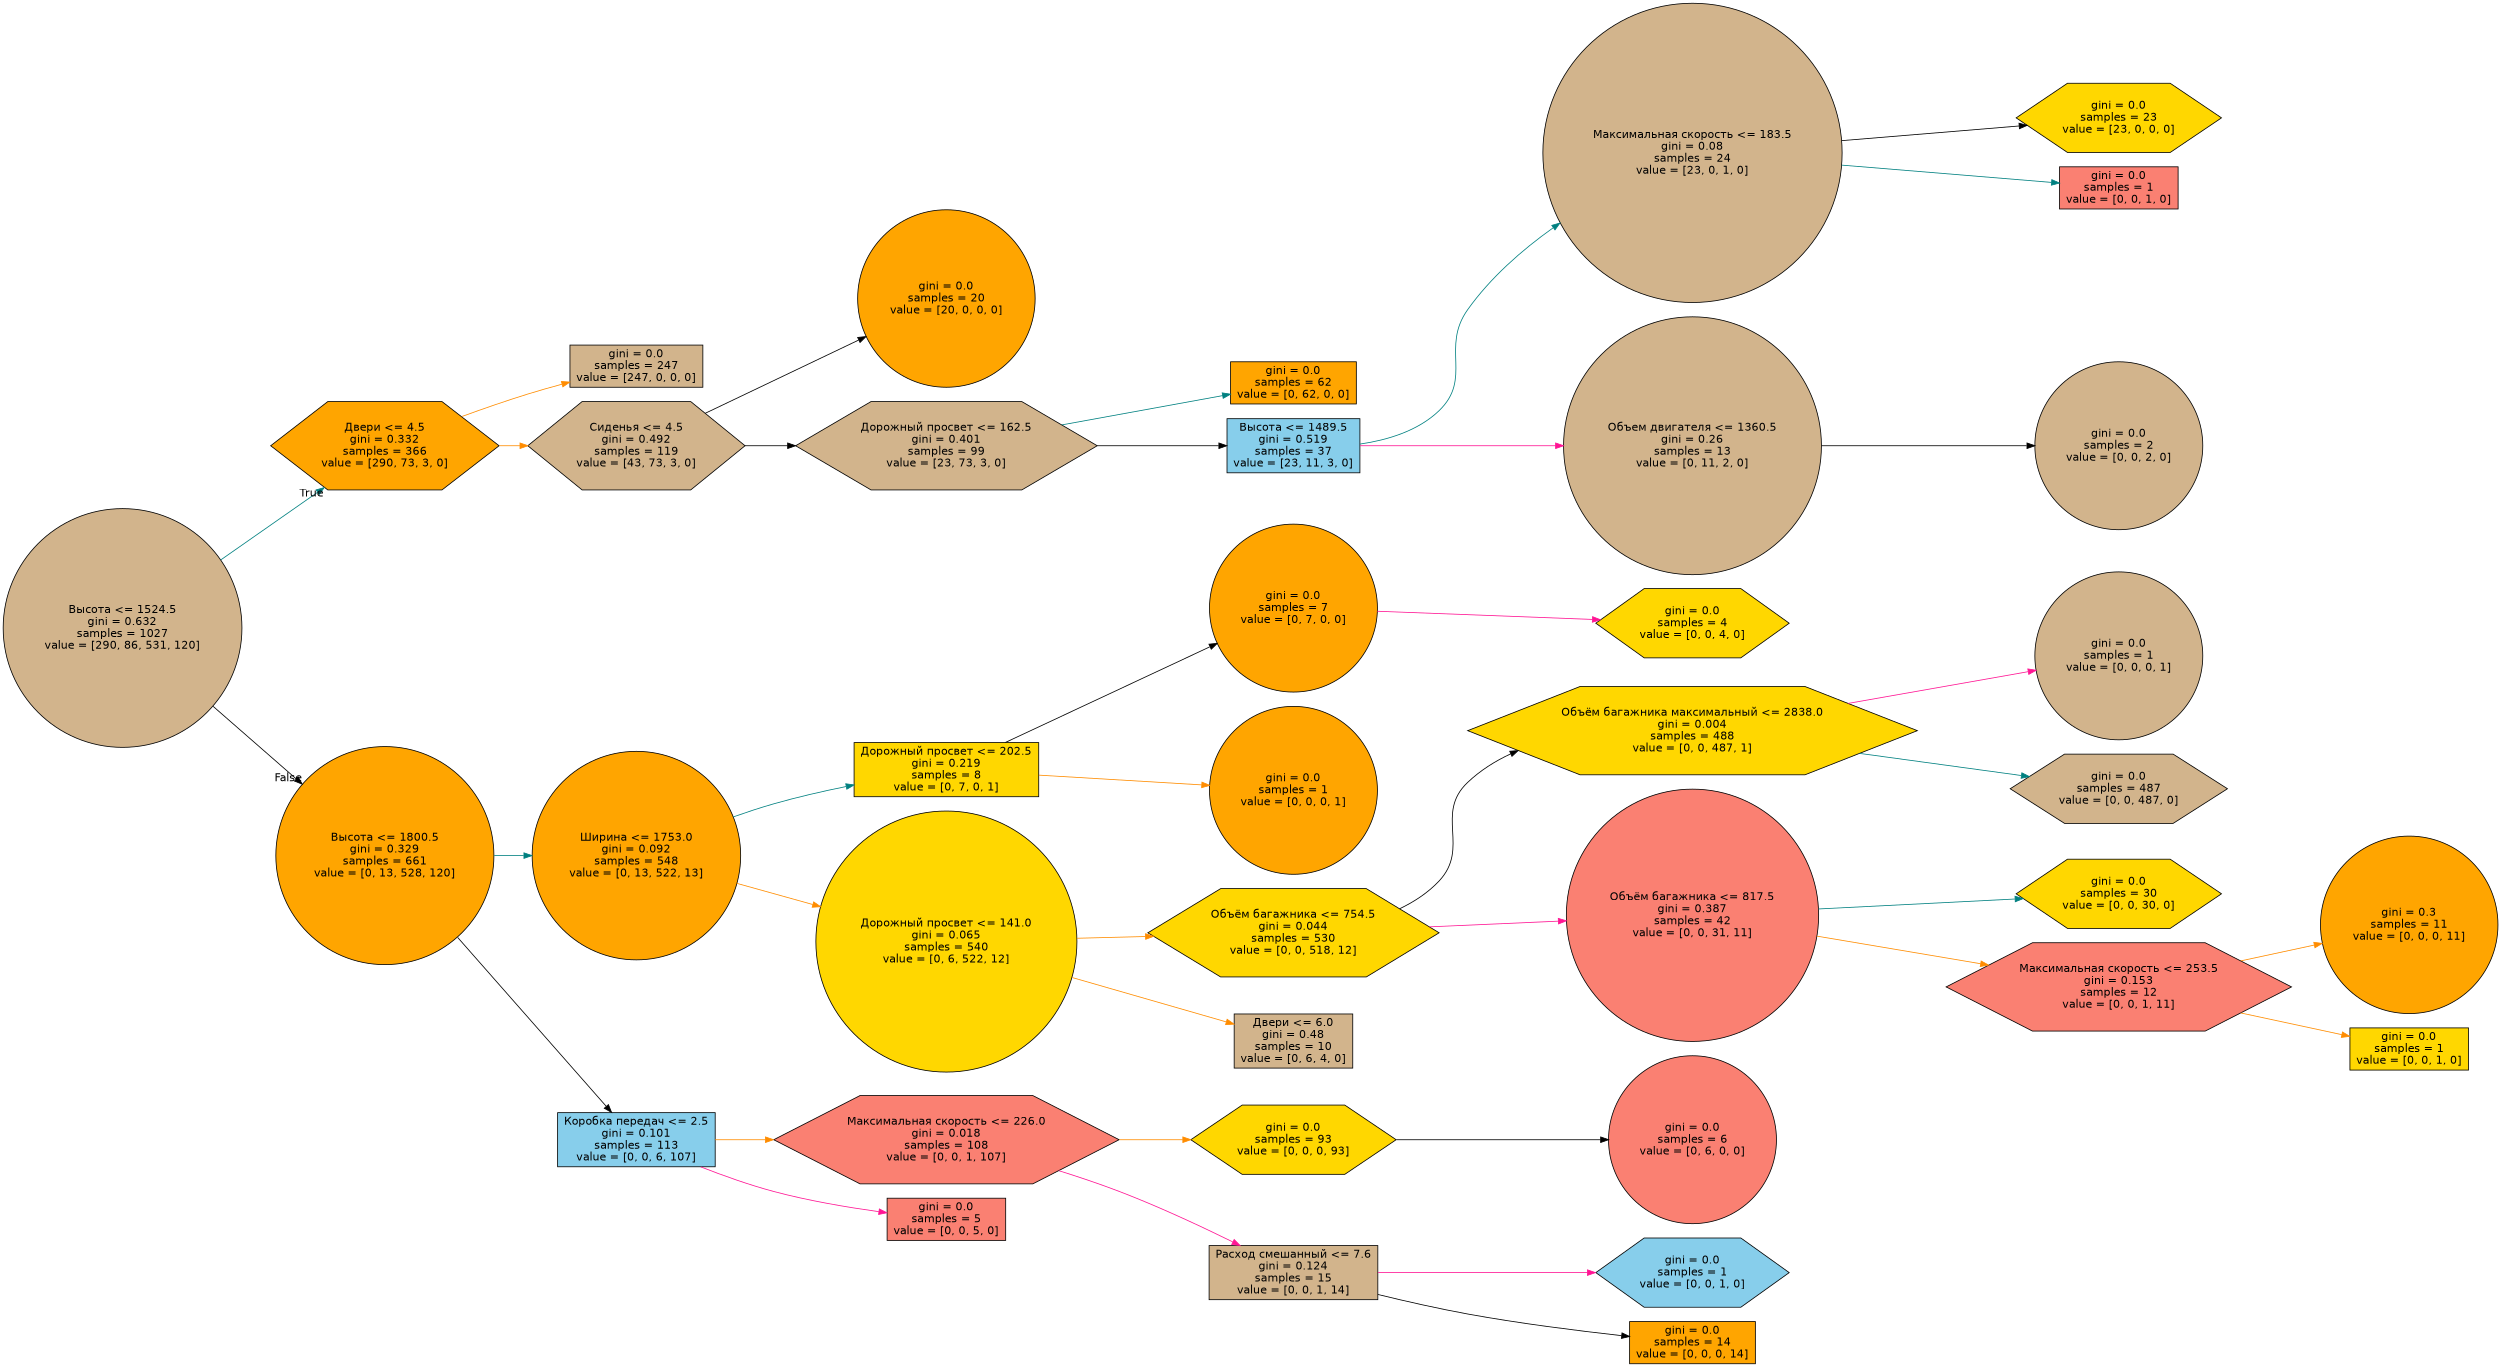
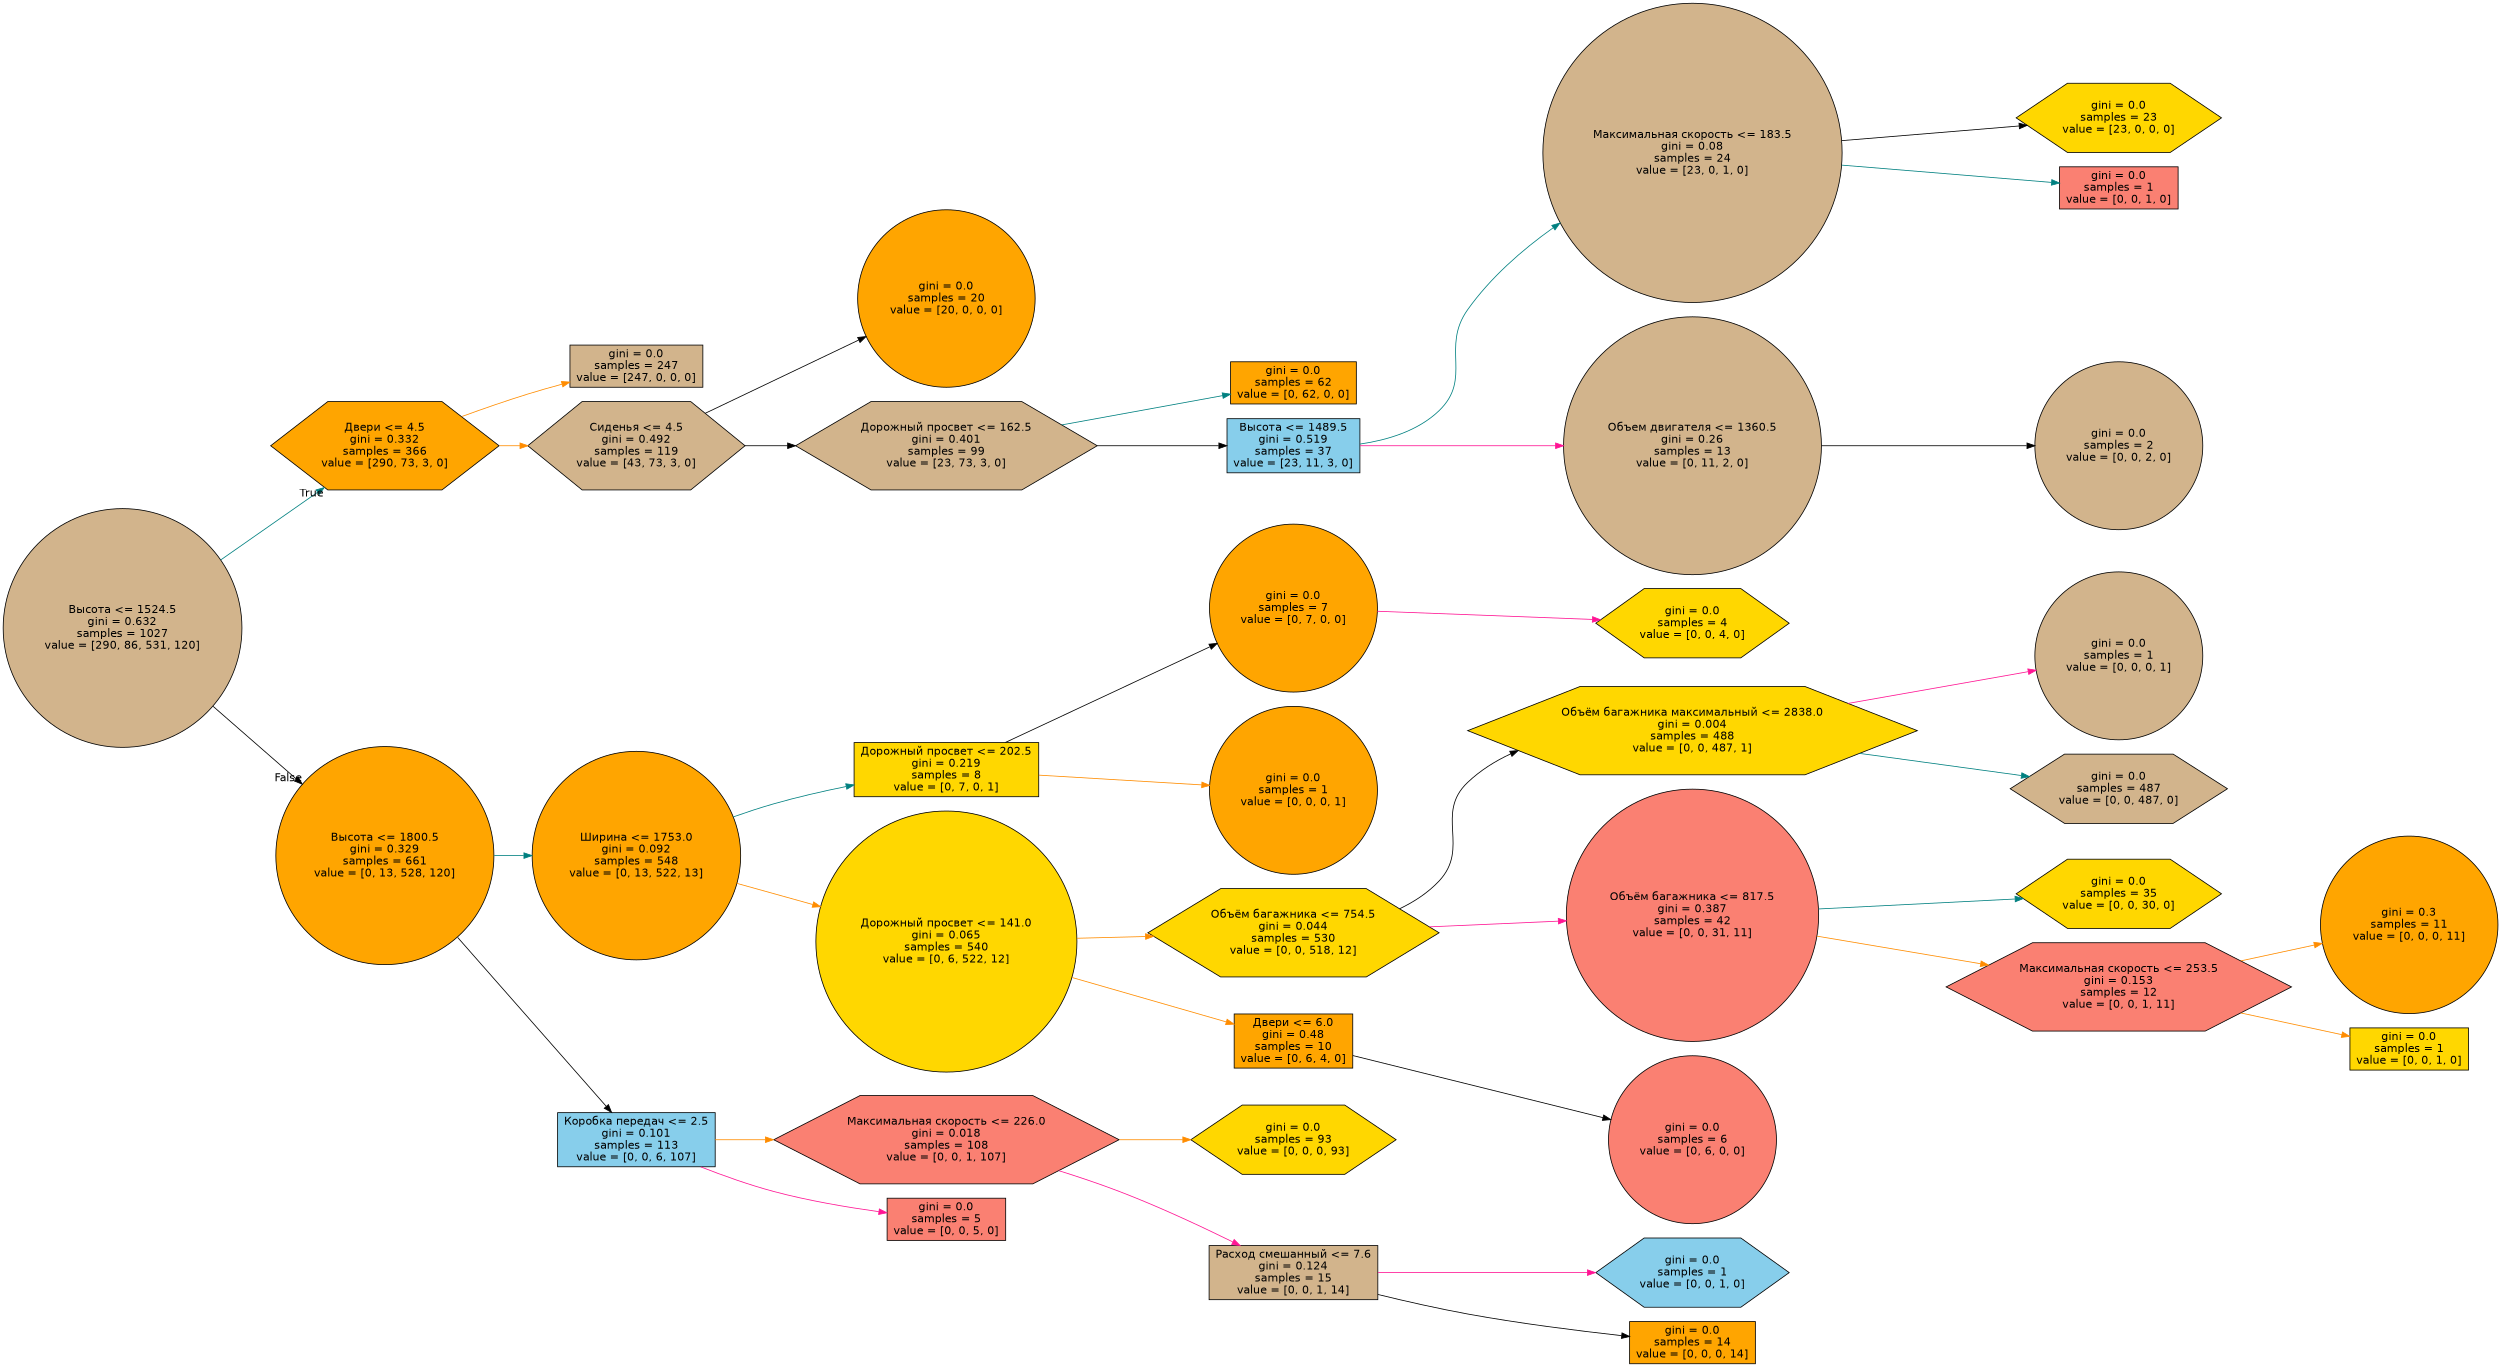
  digraph {
    rankdir=LR
    node [color=black fillcolor=tan fontname=helvetica shape=circle style=filled]
    edge [color=black fontname=helvetica]
    n1 [label="Высота <= 1524.5\ngini = 0.632\nsamples = 1027\nvalue = [290, 86, 531, 120]"]
    n2 [fillcolor=orange label="Двери <= 4.5\ngini = 0.332\nsamples = 366\nvalue = [290, 73, 3, 0]" shape=hexagon]
    n3 [fillcolor=orange label="Высота <= 1800.5\ngini = 0.329\nsamples = 661\nvalue = [0, 13, 528, 120]"]
    n4 [label="gini = 0.0\nsamples = 247\nvalue = [247, 0, 0, 0]" shape=box]
    n5 [label="Сиденья <= 4.5\ngini = 0.492\nsamples = 119\nvalue = [43, 73, 3, 0]" shape=hexagon]
    n6 [fillcolor=orange label="Ширина <= 1753.0\ngini = 0.092\nsamples = 548\nvalue = [0, 13, 522, 13]"]
    n7 [fillcolor=skyblue label="Коробка передач <= 2.5\ngini = 0.101\nsamples = 113\nvalue = [0, 0, 6, 107]" shape=box]
    n8 [fillcolor=orange label="gini = 0.0\nsamples = 20\nvalue = [20, 0, 0, 0]"]
    n9 [label="Дорожный просвет <= 162.5\ngini = 0.401\nsamples = 99\nvalue = [23, 73, 3, 0]" shape=hexagon]
    n10 [fillcolor=orange label="gini = 0.0\nsamples = 62\nvalue = [0, 62, 0, 0]" shape=box]
    n11 [fillcolor=skyblue label="Высота <= 1489.5\ngini = 0.519\nsamples = 37\nvalue = [23, 11, 3, 0]" shape=box]
    n12 [label="Максимальная скорость <= 183.5\ngini = 0.08\nsamples = 24\nvalue = [23, 0, 1, 0]"]
    n13 [label="Объем двигателя <= 1360.5\ngini = 0.26\nsamples = 13\nvalue = [0, 11, 2, 0]"]
    n14 [fillcolor=salmon label="gini = 0.0\nsamples = 1\nvalue = [0, 0, 1, 0]" shape=box]
    n15 [fillcolor=gold label="gini = 0.0\nsamples = 23\nvalue = [23, 0, 0, 0]" shape=hexagon]
    n16 [label="gini = 0.0\nsamples = 2\nvalue = [0, 0, 2, 0]"]
    n17 [fillcolor=gold label="Дорожный просвет <= 202.5\ngini = 0.219\nsamples = 8\nvalue = [0, 7, 0, 1]" shape=box]
    n18 [fillcolor=gold label="Дорожный просвет <= 141.0\ngini = 0.065\nsamples = 540\nvalue = [0, 6, 522, 12]"]
    n19 [fillcolor=salmon label="Максимальная скорость <= 226.0\ngini = 0.018\nsamples = 108\nvalue = [0, 0, 1, 107]" shape=hexagon]
    n20 [fillcolor=salmon label="gini = 0.0\nsamples = 5\nvalue = [0, 0, 5, 0]" shape=box]
    n21 [fillcolor=orange label="gini = 0.0\nsamples = 7\nvalue = [0, 7, 0, 0]"]
    n22 [fillcolor=orange label="gini = 0.0\nsamples = 1\nvalue = [0, 0, 0, 1]"]
-   n23 [label="Двери <= 6.0\ngini = 0.48\nsamples = 10\nvalue = [0, 6, 4, 0]" shape=box]
+   n23 [fillcolor=orange label="Двери <= 6.0\ngini = 0.48\nsamples = 10\nvalue = [0, 6, 4, 0]" shape=box]
    n24 [fillcolor=gold label="Объём багажника <= 754.5\ngini = 0.044\nsamples = 530\nvalue = [0, 0, 518, 12]" shape=hexagon]
    n25 [fillcolor=gold label="gini = 0.0\nsamples = 4\nvalue = [0, 0, 4, 0]" shape=hexagon]
    n26 [fillcolor=salmon label="gini = 0.0\nsamples = 6\nvalue = [0, 6, 0, 0]"]
    n27 [fillcolor=gold label="Объём багажника максимальный <= 2838.0\ngini = 0.004\nsamples = 488\nvalue = [0, 0, 487, 1]" shape=hexagon]
    n28 [fillcolor=salmon label="Объём багажника <= 817.5\ngini = 0.387\nsamples = 42\nvalue = [0, 0, 31, 11]"]
    n29 [label="gini = 0.0\nsamples = 487\nvalue = [0, 0, 487, 0]" shape=hexagon]
    n30 [label="gini = 0.0\nsamples = 1\nvalue = [0, 0, 0, 1]"]
    n31 [fillcolor=salmon label="Максимальная скорость <= 253.5\ngini = 0.153\nsamples = 12\nvalue = [0, 0, 1, 11]" shape=hexagon]
-   n32 [fillcolor=gold label="gini = 0.0\nsamples = 30\nvalue = [0, 0, 30, 0]" shape=hexagon]
+   n32 [fillcolor=gold label="gini = 0.0\nsamples = 35\nvalue = [0, 0, 30, 0]" shape=hexagon]
    n33 [fillcolor=orange label="gini = 0.3\nsamples = 11\nvalue = [0, 0, 0, 11]"]
    n34 [fillcolor=gold label="gini = 0.0\nsamples = 1\nvalue = [0, 0, 1, 0]" shape=box]
    n35 [fillcolor=gold label="gini = 0.0\nsamples = 93\nvalue = [0, 0, 0, 93]" shape=hexagon]
    n36 [label="Расход смешанный <= 7.6\ngini = 0.124\nsamples = 15\nvalue = [0, 0, 1, 14]" shape=box]
    n37 [fillcolor=skyblue label="gini = 0.0\nsamples = 1\nvalue = [0, 0, 1, 0]" shape=hexagon]
    n38 [fillcolor=orange label="gini = 0.0\nsamples = 14\nvalue = [0, 0, 0, 14]" shape=box]
    n1 -> n2 [color=teal headlabel=True labelangle=45 labeldistance=2.5]
    n1 -> n3 [headlabel=False labelangle=-45 labeldistance=2.5]
    n2 -> n4 [color=darkorange]
    n2 -> n5 [color=darkorange]
    n3 -> n6 [color=teal]
    n3 -> n7
    n5 -> n8
    n5 -> n9
    n6 -> n17 [color=teal]
    n6 -> n18 [color=darkorange]
    n7 -> n19 [color=darkorange]
    n7 -> n20 [color=deeppink]
    n9 -> n10 [color=teal]
    n9 -> n11
    n11 -> n12 [color=teal]
    n11 -> n13 [color=deeppink]
    n12 -> n14 [color=teal]
    n12 -> n15
    n13 -> n16
    n17 -> n21
    n17 -> n22 [color=darkorange]
    n18 -> n23 [color=darkorange]
    n18 -> n24 [color=darkorange]
    n19 -> n35 [color=darkorange]
    n19 -> n36 [color=deeppink]
    n21 -> n25 [color=deeppink]
-   n35 -> n26
+   n23 -> n26
    n24 -> n27
    n24 -> n28 [color=deeppink]
    n27 -> n29 [color=teal]
    n27 -> n30 [color=deeppink]
    n28 -> n31 [color=darkorange]
    n28 -> n32 [color=teal]
    n31 -> n33 [color=darkorange]
    n31 -> n34 [color=darkorange]
    n36 -> n37 [color=deeppink]
    n36 -> n38
  }
